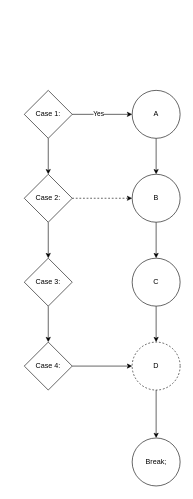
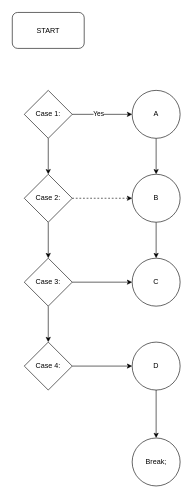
  <mxCell id="0" />
  <mxCell id="1" parent="0" />
  <mxCell id="2" style="edgeStyle=orthogonalEdgeStyle;rounded=0;orthogonalLoop=1;jettySize=auto;html=1;exitX=1;exitY=0.5;exitDx=0;exitDy=0;" parent="1" source="5" edge="1"><mxGeometry relative="1" as="geometry"><mxPoint x="220" y="190" as="targetPoint" /></mxGeometry></mxCell>
  <mxCell id="3" value="Yes" style="edgeLabel;html=1;align=center;verticalAlign=middle;resizable=0;points=[];" parent="2" vertex="1" connectable="0"><mxGeometry x="-0.144" y="1" relative="1" as="geometry"><mxPoint as="offset" /></mxGeometry></mxCell>
  <mxCell id="4" style="edgeStyle=orthogonalEdgeStyle;rounded=0;orthogonalLoop=1;jettySize=auto;html=1;exitX=0.5;exitY=1;exitDx=0;exitDy=0;entryX=0.5;entryY=0;entryDx=0;entryDy=0;" parent="1" source="5" target="8" edge="1"><mxGeometry relative="1" as="geometry" /></mxCell>
  <mxCell id="5" value="&lt;div&gt;Case 1:&lt;/div&gt;" style="rhombus;whiteSpace=wrap;html=1;" parent="1" vertex="1"><mxGeometry x="40" y="150" width="80" height="80" as="geometry" /></mxCell>
  <mxCell id="6" value="" style="edgeStyle=orthogonalEdgeStyle;rounded=0;orthogonalLoop=1;jettySize=auto;html=1;" parent="1" source="8" target="11" edge="1"><mxGeometry relative="1" as="geometry" /></mxCell>
  <mxCell id="7" value="" style="edgeStyle=orthogonalEdgeStyle;rounded=0;orthogonalLoop=1;jettySize=auto;html=1;dashed=1;" parent="1" source="8" target="18" edge="1"><mxGeometry relative="1" as="geometry" /></mxCell>
  <mxCell id="8" value="Case 2:" style="rhombus;whiteSpace=wrap;html=1;" parent="1" vertex="1"><mxGeometry x="40" y="290" width="80" height="80" as="geometry" /></mxCell>
  <mxCell id="9" value="" style="edgeStyle=orthogonalEdgeStyle;rounded=0;orthogonalLoop=1;jettySize=auto;html=1;" parent="1" source="11" target="13" edge="1"><mxGeometry relative="1" as="geometry" /></mxCell>
+ <mxCell id="10" value="" style="edgeStyle=orthogonalEdgeStyle;rounded=0;orthogonalLoop=1;jettySize=auto;html=1;" parent="1" source="11" target="20" edge="1"><mxGeometry relative="1" as="geometry" /></mxCell>
  <mxCell id="11" value="Case 3:" style="rhombus;whiteSpace=wrap;html=1;" parent="1" vertex="1"><mxGeometry x="40" y="430" width="80" height="80" as="geometry" /></mxCell>
  <mxCell id="12" value="" style="edgeStyle=orthogonalEdgeStyle;rounded=0;orthogonalLoop=1;jettySize=auto;html=1;" parent="1" source="13" target="22" edge="1"><mxGeometry relative="1" as="geometry" /></mxCell>
  <mxCell id="13" value="Case 4:" style="rhombus;whiteSpace=wrap;html=1;" parent="1" vertex="1"><mxGeometry x="40" y="570" width="80" height="80" as="geometry" /></mxCell>
+ <mxCell id="14" value="START" style="rounded=1;whiteSpace=wrap;html=1;" parent="1" vertex="1"><mxGeometry x="20" y="20" width="120" height="60" as="geometry" /></mxCell>
  <mxCell id="15" value="" style="edgeStyle=orthogonalEdgeStyle;rounded=0;orthogonalLoop=1;jettySize=auto;html=1;" parent="1" source="16" target="18" edge="1"><mxGeometry relative="1" as="geometry" /></mxCell>
  <mxCell id="16" value="A" style="ellipse;whiteSpace=wrap;html=1;aspect=fixed;" parent="1" vertex="1"><mxGeometry x="220" y="150" width="80" height="80" as="geometry" /></mxCell>
  <mxCell id="17" value="" style="edgeStyle=orthogonalEdgeStyle;rounded=0;orthogonalLoop=1;jettySize=auto;html=1;" parent="1" source="18" target="20" edge="1"><mxGeometry relative="1" as="geometry" /></mxCell>
  <mxCell id="18" value="B" style="ellipse;whiteSpace=wrap;html=1;aspect=fixed;" parent="1" vertex="1"><mxGeometry x="220" y="290" width="80" height="80" as="geometry" /></mxCell>
- <mxCell id="19" value="" style="edgeStyle=orthogonalEdgeStyle;rounded=0;orthogonalLoop=1;jettySize=auto;html=1;" parent="1" source="20" target="22" edge="1"><mxGeometry relative="1" as="geometry" /></mxCell>
  <mxCell id="20" value="C" style="ellipse;whiteSpace=wrap;html=1;aspect=fixed;" parent="1" vertex="1"><mxGeometry x="220" y="430" width="80" height="80" as="geometry" /></mxCell>
  <mxCell id="21" value="" style="edgeStyle=orthogonalEdgeStyle;rounded=0;orthogonalLoop=1;jettySize=auto;html=1;" parent="1" source="22" target="23" edge="1"><mxGeometry relative="1" as="geometry" /></mxCell>
- <mxCell id="22" value="D" style="ellipse;whiteSpace=wrap;html=1;aspect=fixed;dashed=1;" parent="1" vertex="1"><mxGeometry x="220" y="570" width="80" height="80" as="geometry" /></mxCell>
+ <mxCell id="22" value="D" style="ellipse;whiteSpace=wrap;html=1;aspect=fixed;" parent="1" vertex="1"><mxGeometry x="220" y="570" width="80" height="80" as="geometry" /></mxCell>
  <mxCell id="23" value="Break;" style="ellipse;whiteSpace=wrap;html=1;" parent="1" vertex="1"><mxGeometry x="220" y="730" width="80" height="80" as="geometry" /></mxCell>
